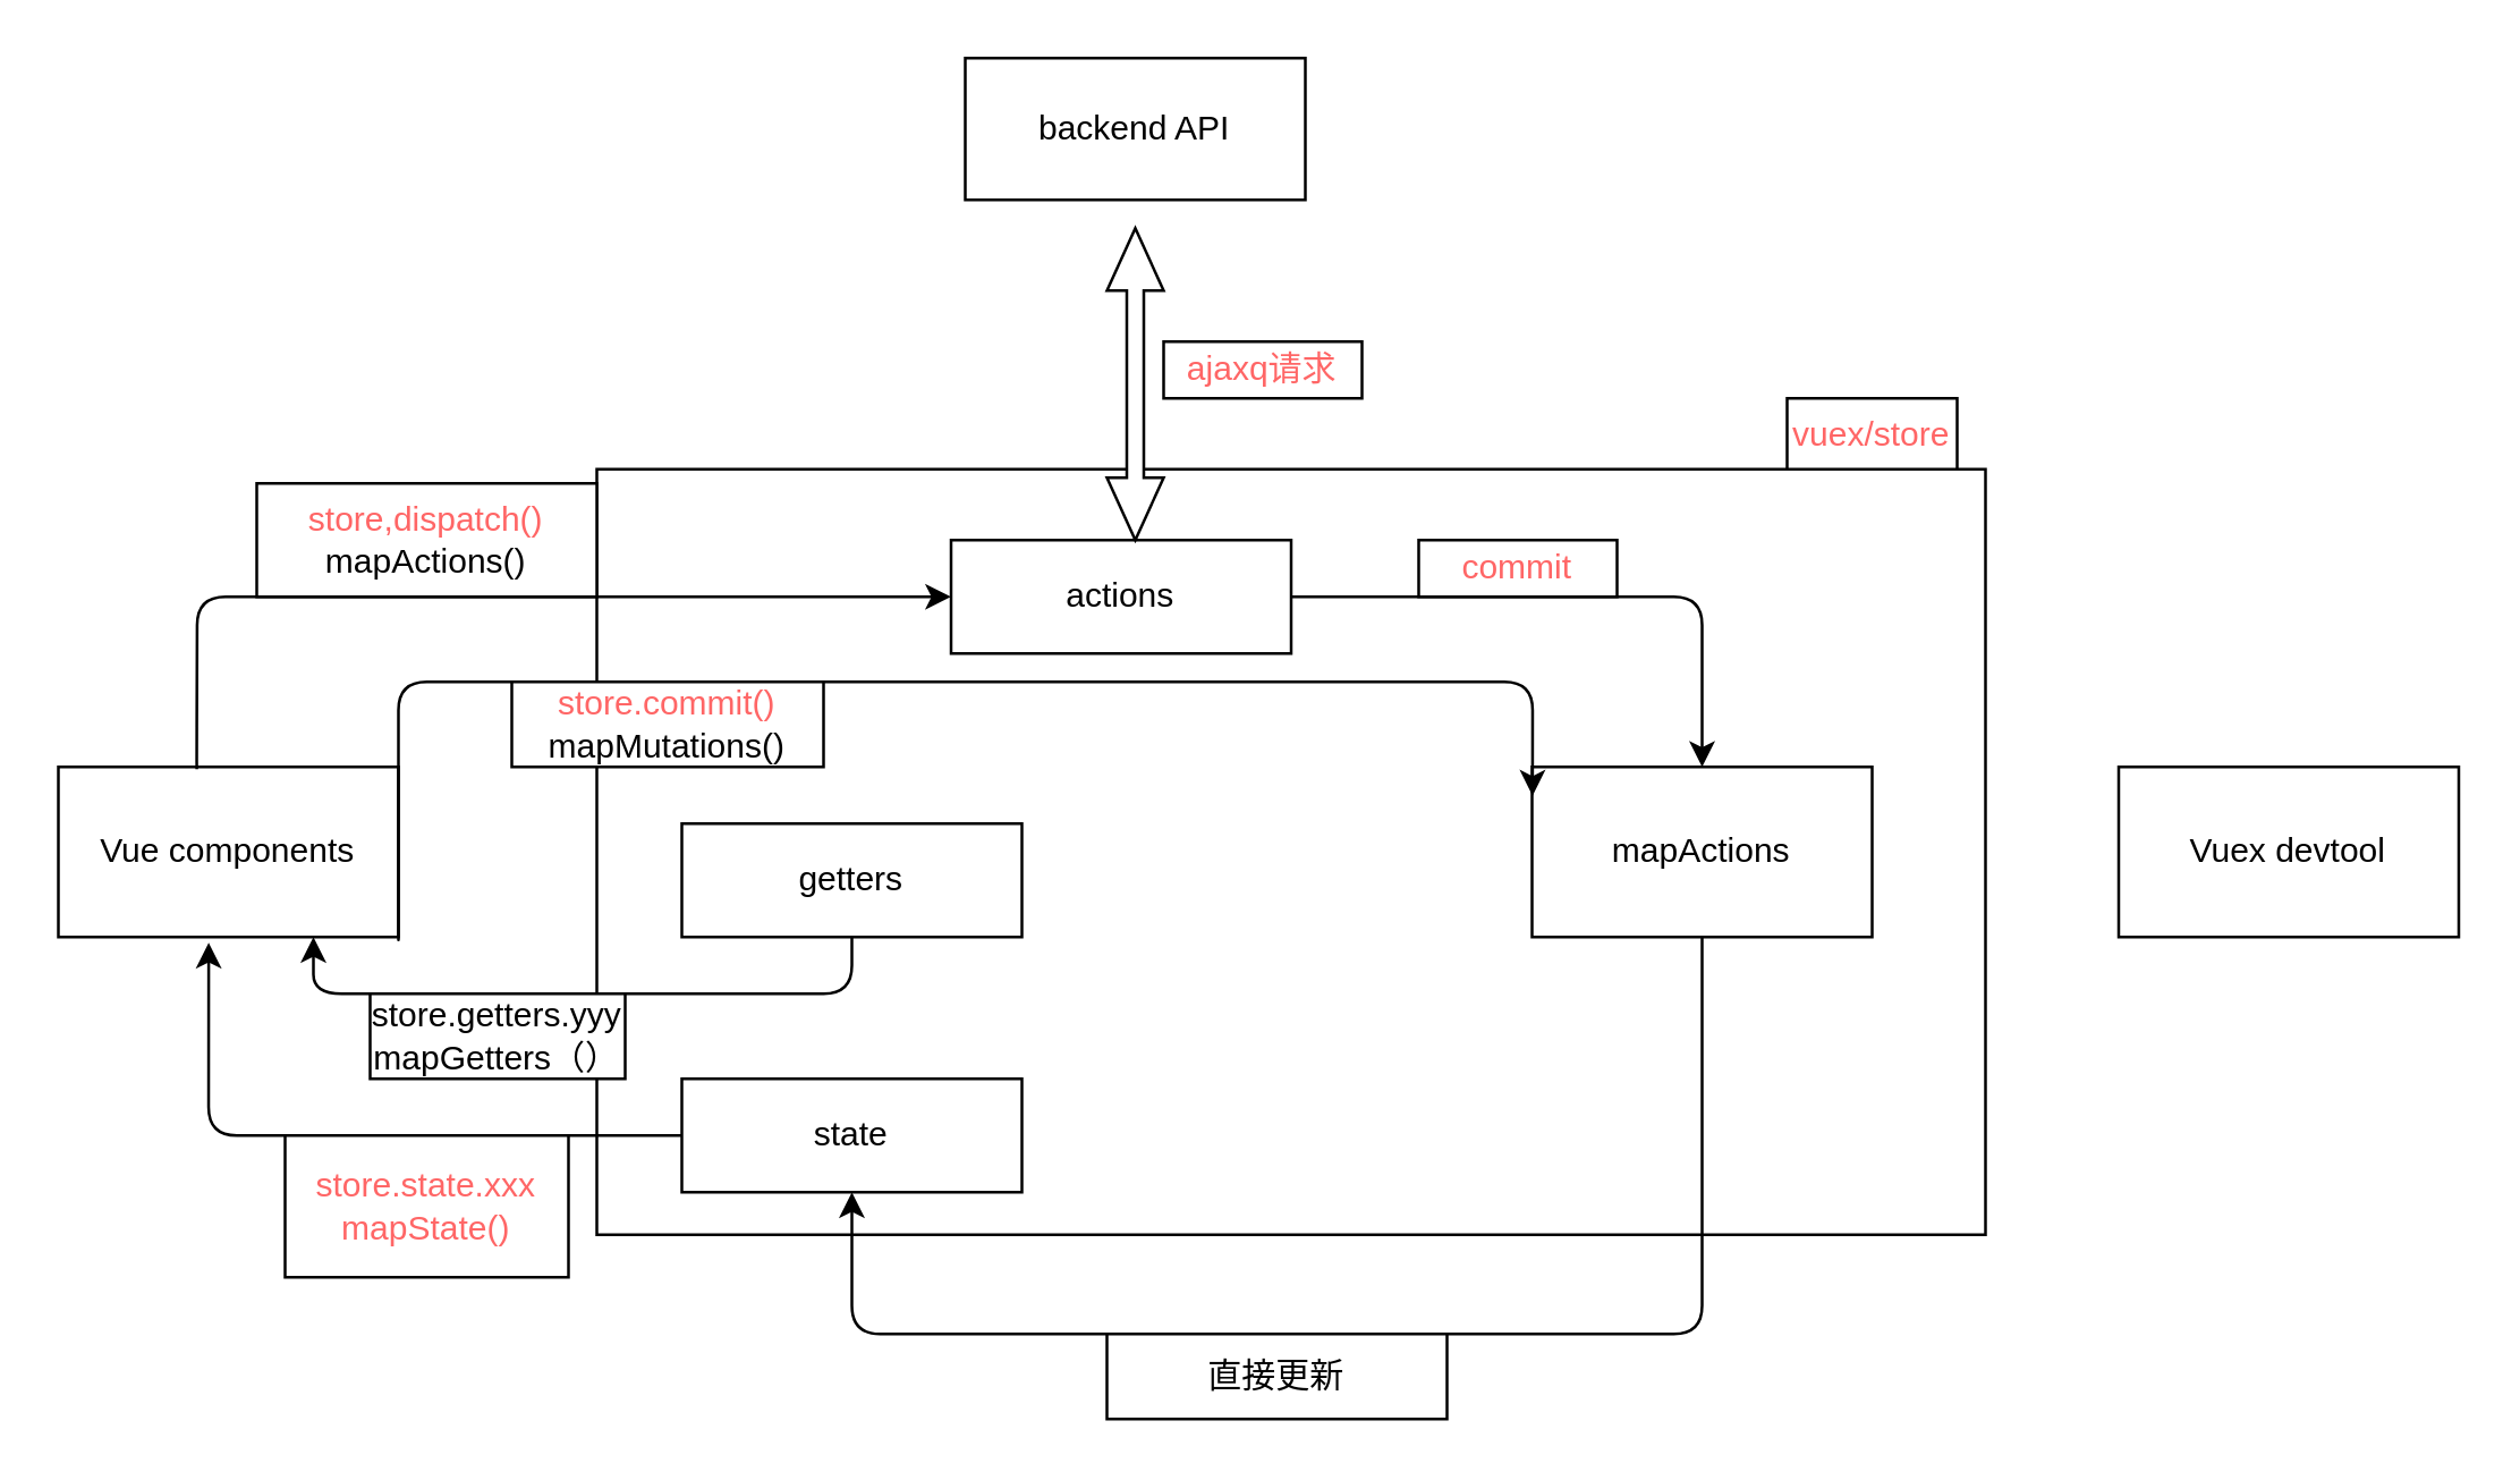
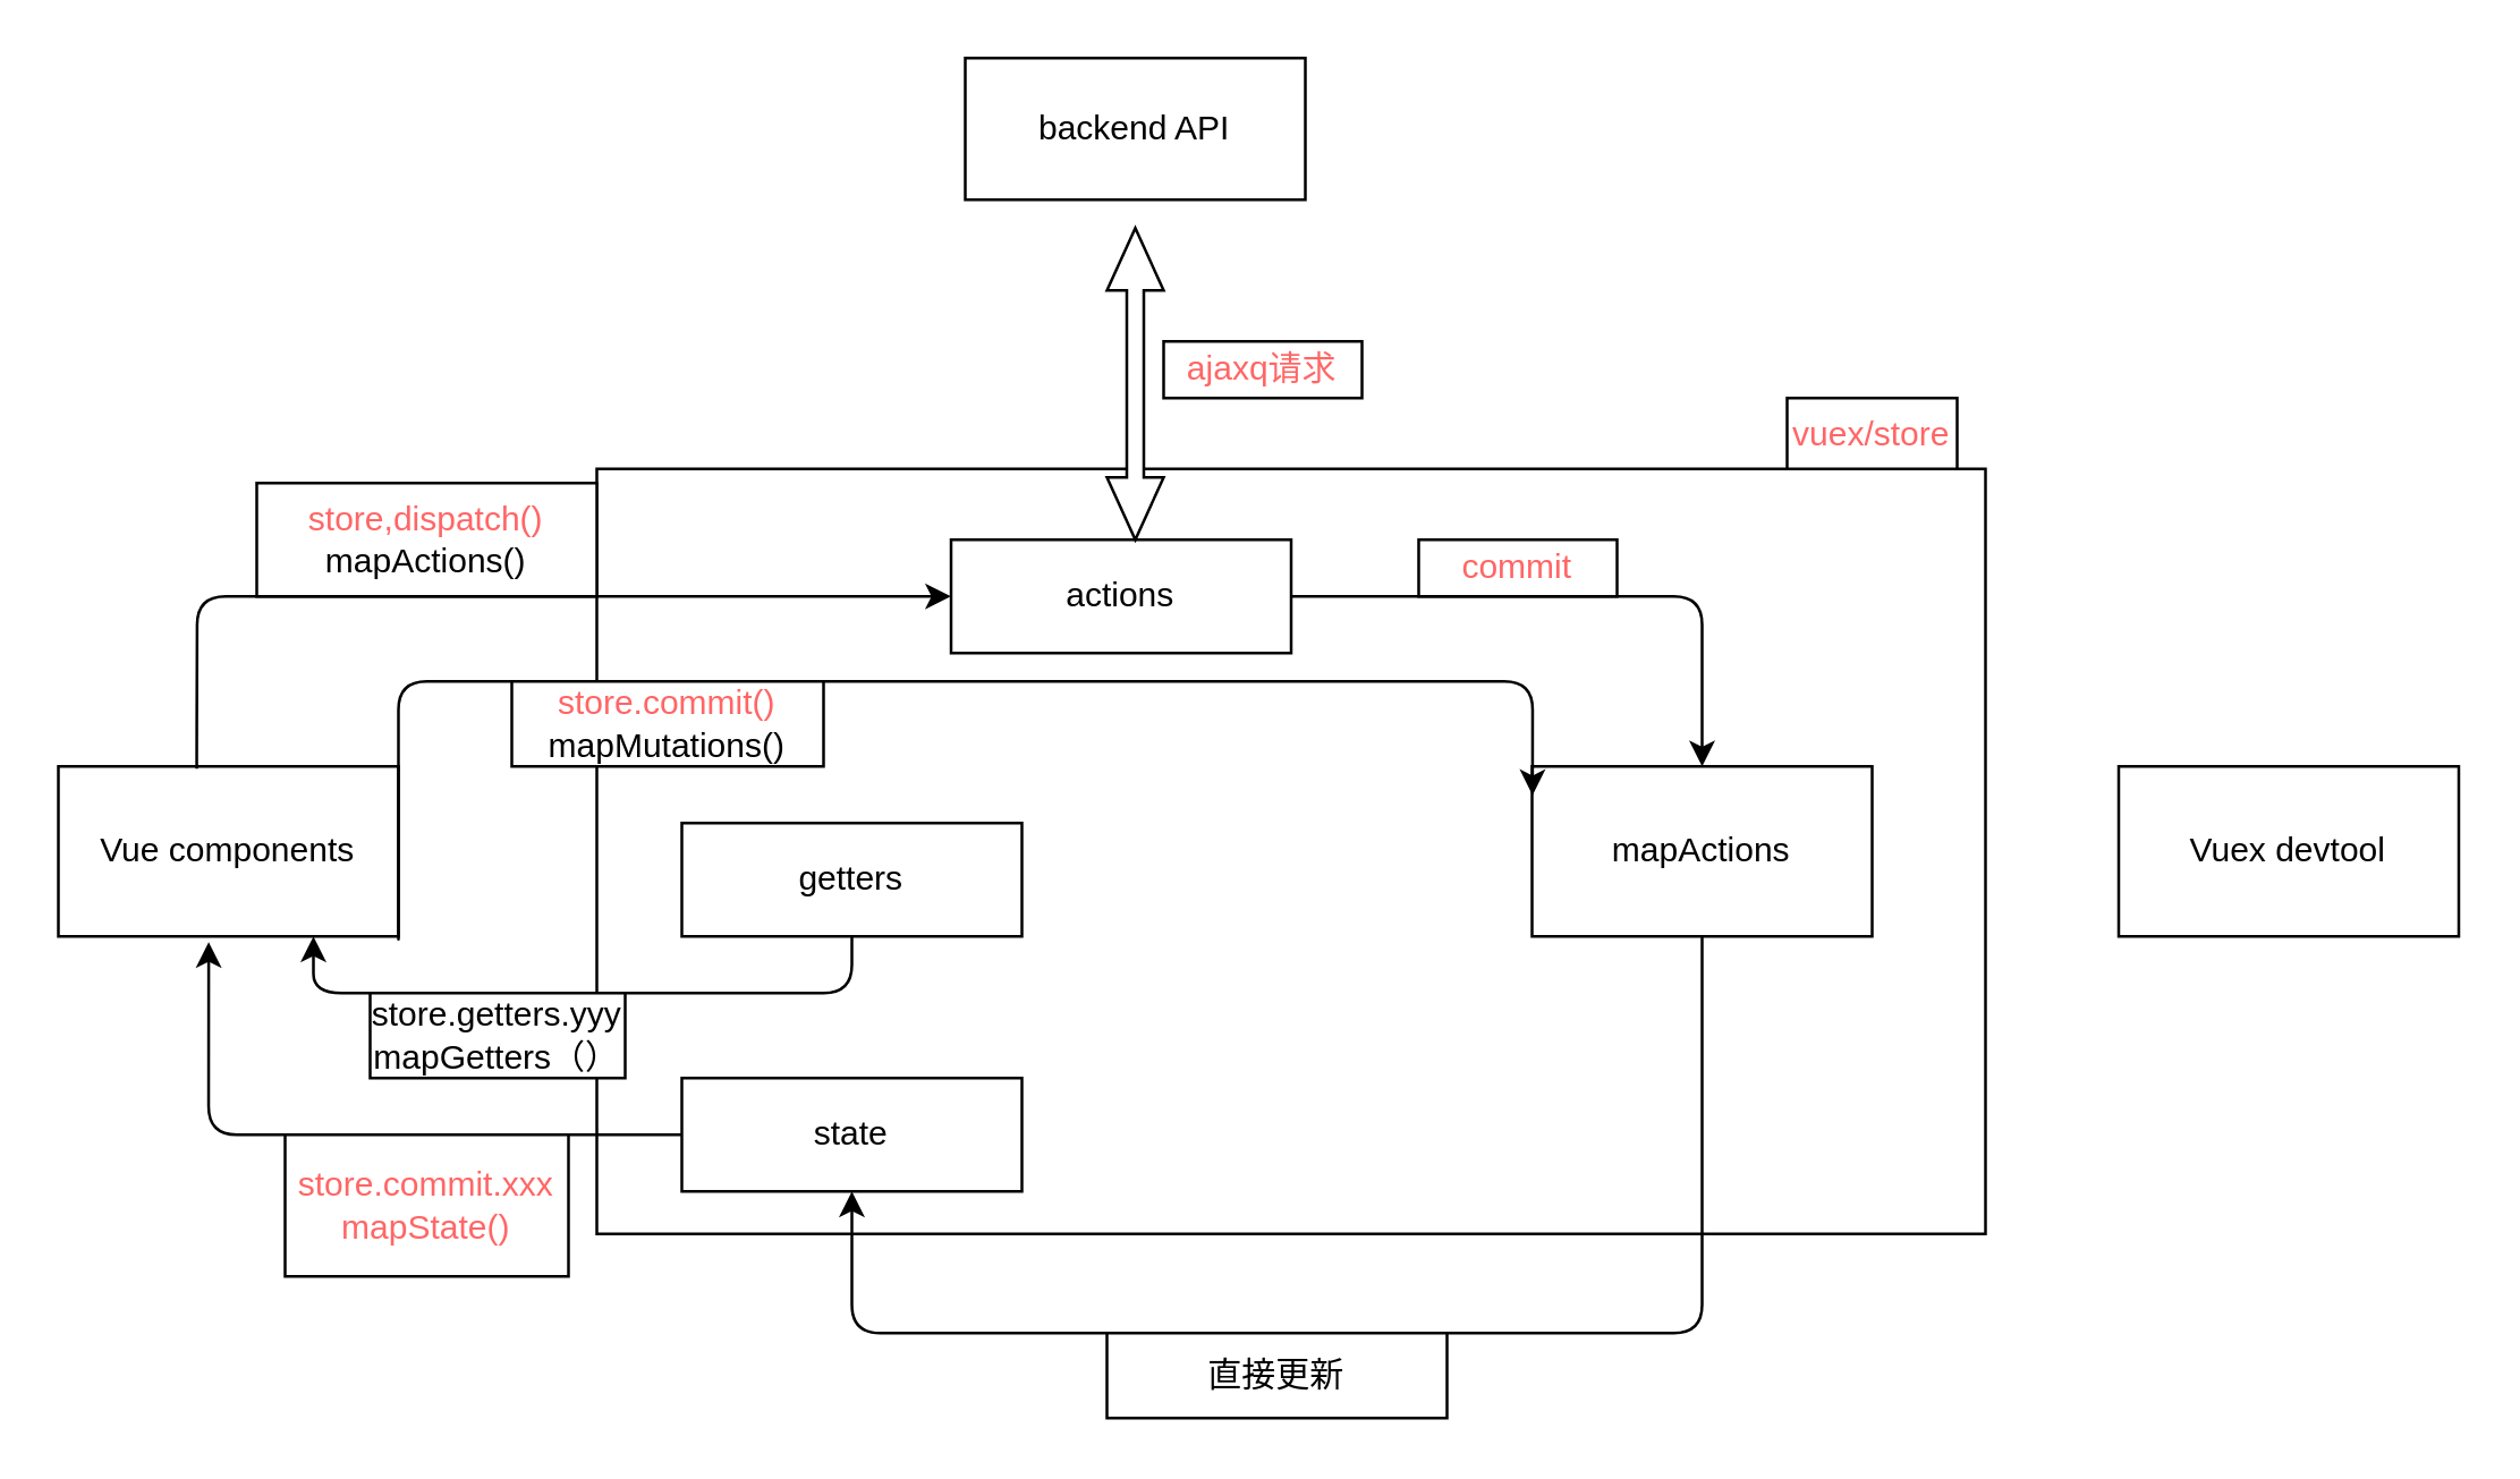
  <mxCell id="0" />
  <mxCell id="1" parent="0" />
  <mxCell id="2" value="" style="rounded=0;whiteSpace=wrap;html=1;" vertex="1" parent="1"><mxGeometry x="210" y="165" width="490" height="270" as="geometry" /></mxCell>
  <mxCell id="3" value="Vue components" style="rounded=0;whiteSpace=wrap;html=1;" vertex="1" parent="1"><mxGeometry x="20" y="270" width="120" height="60" as="geometry" /></mxCell>
  <mxCell id="4" value="state" style="rounded=0;whiteSpace=wrap;html=1;" vertex="1" parent="1"><mxGeometry x="240" y="380" width="120" height="40" as="geometry" /></mxCell>
  <mxCell id="5" value="mapActions" style="rounded=0;whiteSpace=wrap;html=1;" vertex="1" parent="1"><mxGeometry x="540" y="270" width="120" height="60" as="geometry" /></mxCell>
  <mxCell id="6" value="getters" style="rounded=0;whiteSpace=wrap;html=1;" vertex="1" parent="1"><mxGeometry x="240" y="290" width="120" height="40" as="geometry" /></mxCell>
  <mxCell id="7" value="actions" style="rounded=0;whiteSpace=wrap;html=1;" vertex="1" parent="1"><mxGeometry x="335" y="190" width="120" height="40" as="geometry" /></mxCell>
  <mxCell id="8" value="Vuex devtool" style="rounded=0;whiteSpace=wrap;html=1;" vertex="1" parent="1"><mxGeometry x="747" y="270" width="120" height="60" as="geometry" /></mxCell>
  <mxCell id="9" value="backend API&lt;br&gt;" style="rounded=0;whiteSpace=wrap;html=1;" vertex="1" parent="1"><mxGeometry x="340" y="20" width="120" height="50" as="geometry" /></mxCell>
  <mxCell id="10" value="" style="edgeStyle=segmentEdgeStyle;endArrow=classic;html=1;entryX=0.442;entryY=1.033;entryDx=0;entryDy=0;entryPerimeter=0;" edge="1" parent="1" source="4" target="3"><mxGeometry width="50" height="50" relative="1" as="geometry"><mxPoint x="170" y="520" as="sourcePoint" /><mxPoint x="70" y="460" as="targetPoint" /></mxGeometry></mxCell>
  <mxCell id="11" value="" style="edgeStyle=segmentEdgeStyle;endArrow=classic;html=1;entryX=0.75;entryY=1;entryDx=0;entryDy=0;" edge="1" parent="1" source="6" target="3"><mxGeometry width="50" height="50" relative="1" as="geometry"><mxPoint x="260" y="470" as="sourcePoint" /><mxPoint x="110" y="330" as="targetPoint" /><Array as="points"><mxPoint x="300" y="350" /><mxPoint x="110" y="350" /></Array></mxGeometry></mxCell>
  <mxCell id="12" value="" style="edgeStyle=segmentEdgeStyle;endArrow=classic;html=1;entryX=0.5;entryY=1;entryDx=0;entryDy=0;exitX=0.5;exitY=1;exitDx=0;exitDy=0;" edge="1" parent="1" source="5" target="4"><mxGeometry width="50" height="50" relative="1" as="geometry"><mxPoint x="650" y="500" as="sourcePoint" /><mxPoint x="70" y="460" as="targetPoint" /><Array as="points"><mxPoint x="600" y="470" /><mxPoint x="300" y="470" /></Array></mxGeometry></mxCell>
  <mxCell id="13" value="" style="edgeStyle=segmentEdgeStyle;endArrow=classic;html=1;entryX=0;entryY=0.5;entryDx=0;entryDy=0;exitX=0.407;exitY=0.013;exitDx=0;exitDy=0;exitPerimeter=0;" edge="1" parent="1" source="3" target="7"><mxGeometry width="50" height="50" relative="1" as="geometry"><mxPoint x="70" y="266" as="sourcePoint" /><mxPoint x="80" y="200" as="targetPoint" /><Array as="points"><mxPoint x="69" y="266" /><mxPoint x="69" y="210" /></Array></mxGeometry></mxCell>
  <mxCell id="14" value="" style="shape=doubleArrow;whiteSpace=wrap;html=1;direction=south;" vertex="1" parent="1"><mxGeometry x="390" y="80" width="20" height="110" as="geometry" /></mxCell>
  <mxCell id="15" value="直接更新" style="rounded=0;whiteSpace=wrap;html=1;" vertex="1" parent="1"><mxGeometry x="390" y="470" width="120" height="30" as="geometry" /></mxCell>
- <mxCell id="16" value="&lt;font color=&quot;#ff6666&quot;&gt;store.state.xxx&lt;br&gt;mapState()&lt;/font&gt;" style="rounded=0;whiteSpace=wrap;html=1;" vertex="1" parent="1"><mxGeometry x="100" y="400" width="100" height="50" as="geometry" /></mxCell>
+ <mxCell id="16" value="&lt;font color=&quot;#ff6666&quot;&gt;store.commit.xxx&lt;br&gt;mapState()&lt;/font&gt;" style="rounded=0;whiteSpace=wrap;html=1;" vertex="1" parent="1"><mxGeometry x="100" y="400" width="100" height="50" as="geometry" /></mxCell>
  <mxCell id="17" value="&lt;font color=&quot;#ff6666&quot;&gt;store,dispatch()&lt;br&gt;&lt;/font&gt;mapActions()" style="rounded=0;whiteSpace=wrap;html=1;" vertex="1" parent="1"><mxGeometry x="90" y="170" width="120" height="40" as="geometry" /></mxCell>
  <mxCell id="18" value="&lt;font color=&quot;#ff6666&quot;&gt;ajaxq请求&lt;/font&gt;" style="rounded=0;whiteSpace=wrap;html=1;" vertex="1" parent="1"><mxGeometry x="410" y="120" width="70" height="20" as="geometry" /></mxCell>
  <mxCell id="19" value="" style="edgeStyle=segmentEdgeStyle;endArrow=classic;html=1;exitX=1;exitY=0.5;exitDx=0;exitDy=0;" edge="1" parent="1" source="7" target="5"><mxGeometry width="50" height="50" relative="1" as="geometry"><mxPoint x="600.206" y="100.029" as="sourcePoint" /><mxPoint x="300.206" y="190.618" as="targetPoint" /><Array as="points" /></mxGeometry></mxCell>
  <mxCell id="20" value="&lt;font color=&quot;#ff6666&quot;&gt;commit&lt;/font&gt;" style="rounded=0;whiteSpace=wrap;html=1;" vertex="1" parent="1"><mxGeometry x="500" y="190" width="70" height="20" as="geometry" /></mxCell>
  <mxCell id="21" value="" style="edgeStyle=segmentEdgeStyle;endArrow=classic;html=1;entryX=0;entryY=0.5;entryDx=0;entryDy=0;" edge="1" parent="1"><mxGeometry width="50" height="50" relative="1" as="geometry"><mxPoint x="140" y="290" as="sourcePoint" /><mxPoint x="540.167" y="280.167" as="targetPoint" /><Array as="points"><mxPoint x="140" y="336" /><mxPoint x="140" y="336" /><mxPoint x="140" y="240" /><mxPoint x="540" y="240" /></Array></mxGeometry></mxCell>
  <mxCell id="22" value="&lt;font color=&quot;#ff6666&quot;&gt;store.commit()&lt;br&gt;&lt;/font&gt;mapMutations()" style="rounded=0;whiteSpace=wrap;html=1;" vertex="1" parent="1"><mxGeometry x="180" y="240" width="110" height="30" as="geometry" /></mxCell>
  <mxCell id="23" value="store.getters.yyy&lt;br&gt;mapGetters（）" style="rounded=0;fontColor=#000000;whiteSpace=wrap;html=1;labelBackgroundColor=none;shadow=0;" vertex="1" parent="1"><mxGeometry x="130" y="350" width="90" height="30" as="geometry" /></mxCell>
  <mxCell id="24" value="&lt;font color=&quot;#ff6666&quot;&gt;vuex/store&lt;/font&gt;" style="rounded=0;whiteSpace=wrap;html=1;" vertex="1" parent="1"><mxGeometry x="630" y="140" width="60" height="25" as="geometry" /></mxCell>
